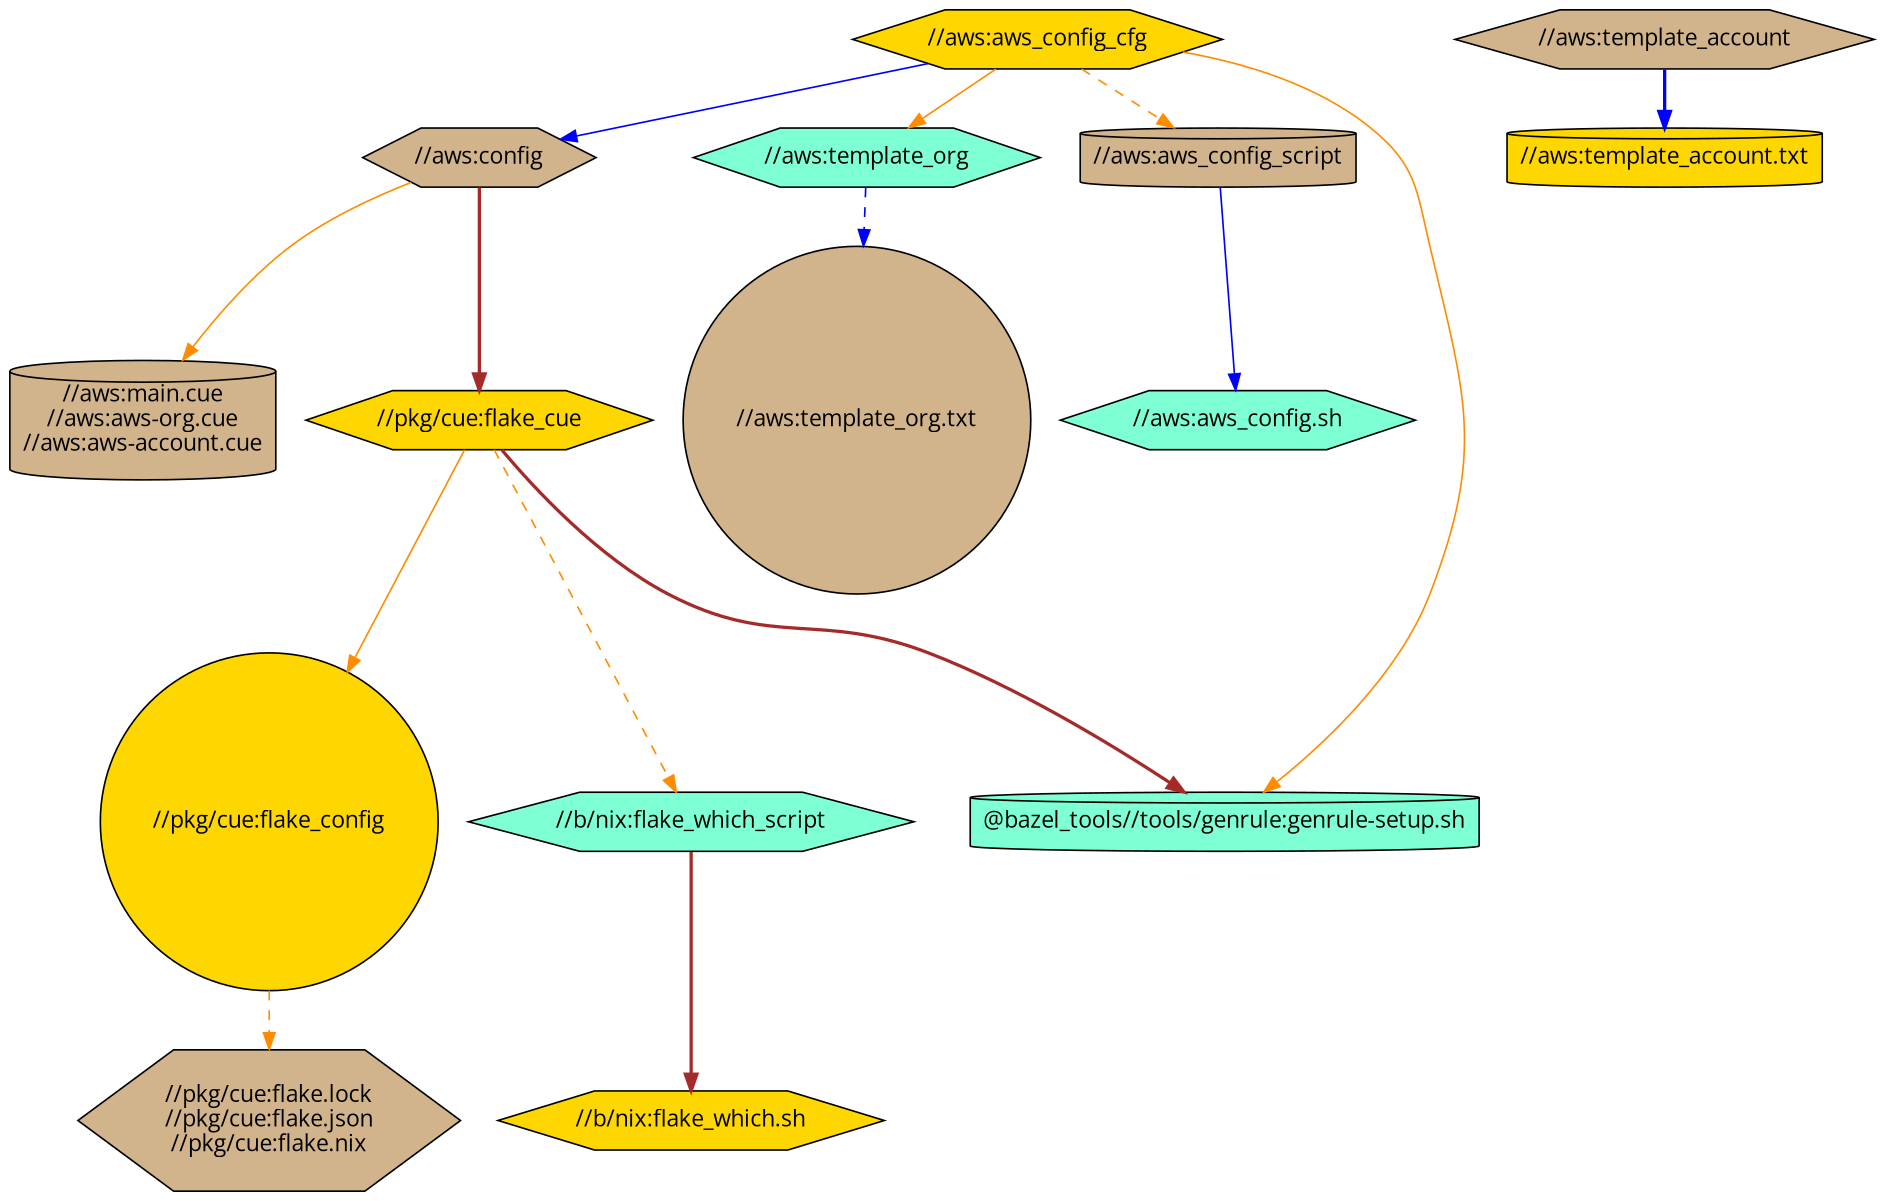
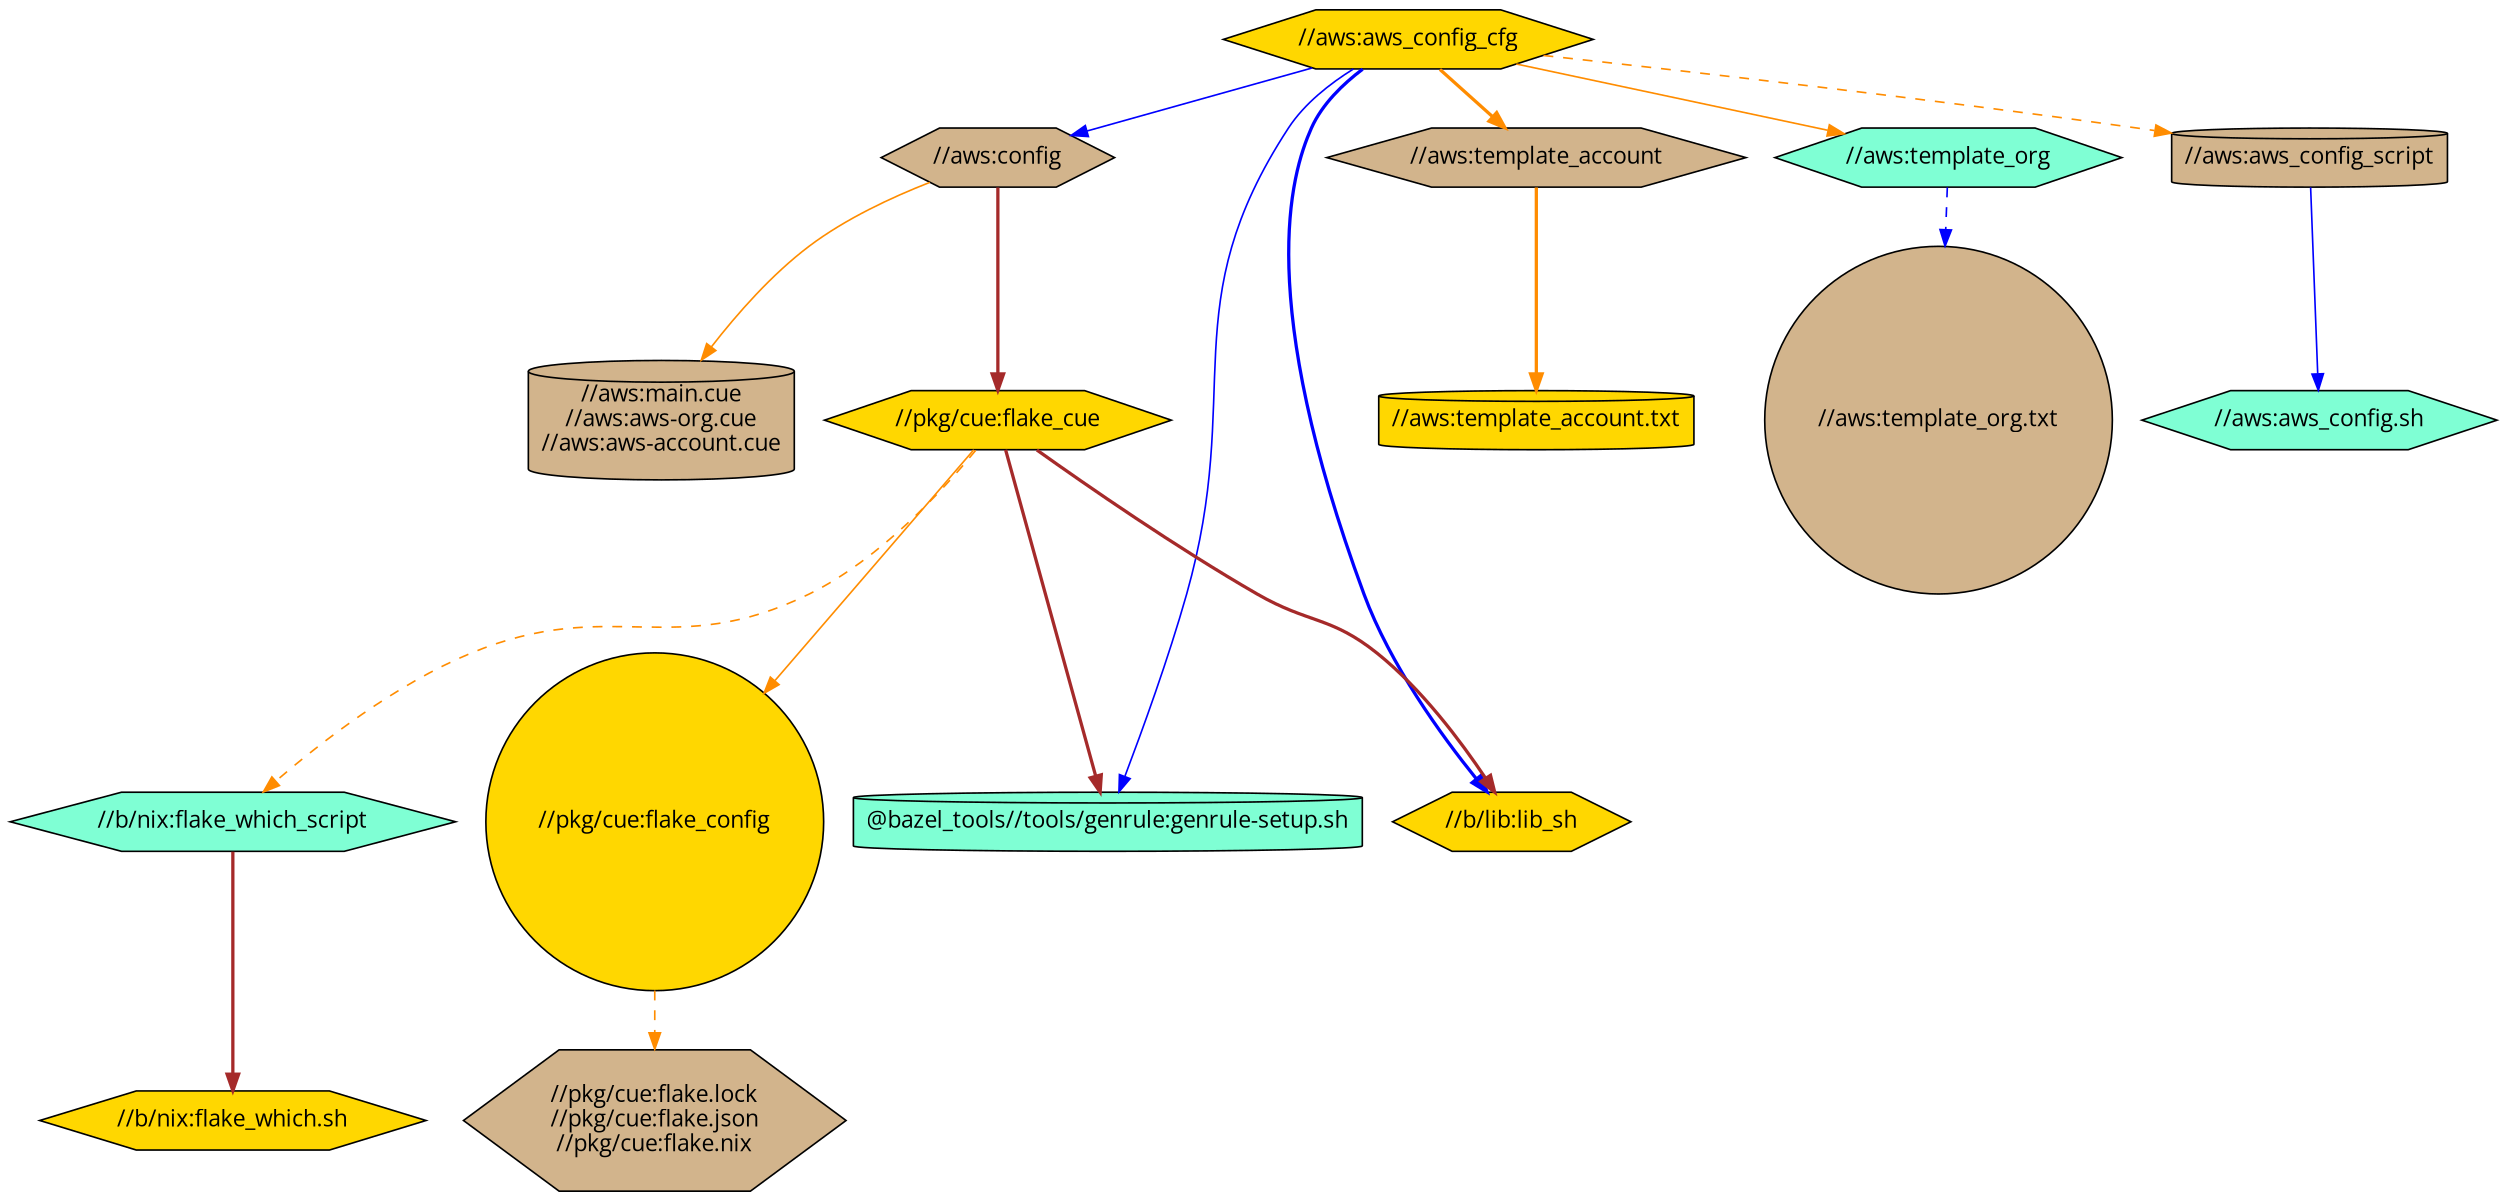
  digraph {
    fontname="Open Sans"
    node [fillcolor=gold fontname="Open Sans" shape=hexagon style=filled]
    edge [color=darkorange fontname="Open Sans" style=bold]
    "//aws:aws_config_cfg"
    "//aws:config" [fillcolor=tan]
    "//aws:template_account" [fillcolor=tan]
    "//aws:template_org" [fillcolor=aquamarine]
    "//aws:aws_config_script" [fillcolor=tan shape=cylinder]
    "@bazel_tools//tools/genrule:genrule-setup.sh" [fillcolor=aquamarine shape=cylinder]
+   "//b/lib:lib_sh"
    "//aws:main.cue\n//aws:aws-org.cue\n//aws:aws-account.cue" [fillcolor=tan shape=cylinder]
    "//pkg/cue:flake_cue"
    "//aws:template_account.txt" [shape=cylinder]
    "//aws:template_org.txt" [fillcolor=tan shape=circle]
    "//aws:aws_config.sh" [fillcolor=aquamarine]
    "//pkg/cue:flake_config" [shape=circle]
    "//b/nix:flake_which_script" [fillcolor=aquamarine]
    "//pkg/cue:flake.lock\n//pkg/cue:flake.json\n//pkg/cue:flake.nix" [fillcolor=tan]
    "//b/nix:flake_which.sh"
    "//aws:aws_config_cfg" -> "//aws:config" [color=blue style=solid]
+   "//aws:aws_config_cfg" -> "//aws:template_account"
    "//aws:aws_config_cfg" -> "//aws:template_org" [style=solid]
    "//aws:aws_config_cfg" -> "//aws:aws_config_script" [style=dashed]
-   "//aws:aws_config_cfg" -> "@bazel_tools//tools/genrule:genrule-setup.sh" [style=solid]
+   "//aws:aws_config_cfg" -> "@bazel_tools//tools/genrule:genrule-setup.sh" [color=blue style=solid]
+   "//aws:aws_config_cfg" -> "//b/lib:lib_sh" [color=blue]
    "//aws:config" -> "//aws:main.cue\n//aws:aws-org.cue\n//aws:aws-account.cue" [style=solid]
    "//aws:config" -> "//pkg/cue:flake_cue" [color=brown]
-   "//aws:template_account" -> "//aws:template_account.txt" [color=blue]
+   "//aws:template_account" -> "//aws:template_account.txt"
    "//aws:template_org" -> "//aws:template_org.txt" [color=blue style=dashed]
    "//aws:aws_config_script" -> "//aws:aws_config.sh" [color=blue style=solid]
    "//pkg/cue:flake_cue" -> "@bazel_tools//tools/genrule:genrule-setup.sh" [color=brown]
+   "//pkg/cue:flake_cue" -> "//b/lib:lib_sh" [color=brown]
    "//pkg/cue:flake_cue" -> "//pkg/cue:flake_config" [style=solid]
    "//pkg/cue:flake_cue" -> "//b/nix:flake_which_script" [style=dashed]
    "//pkg/cue:flake_config" -> "//pkg/cue:flake.lock\n//pkg/cue:flake.json\n//pkg/cue:flake.nix" [style=dashed]
    "//b/nix:flake_which_script" -> "//b/nix:flake_which.sh" [color=brown]
  }
